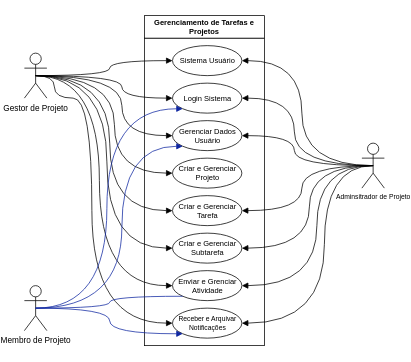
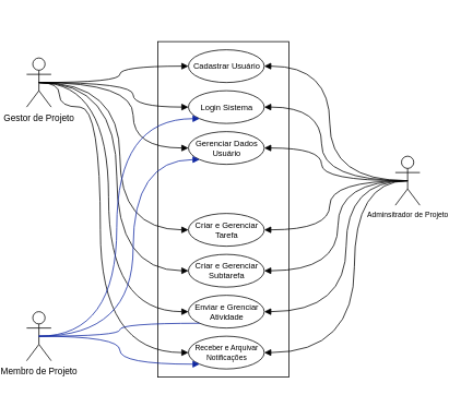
  <mxCell id="0" />
  <mxCell id="1" parent="0" />
  <mxCell id="2" value="&lt;font&gt;Membro de Projeto&lt;/font&gt;" style="shape=umlActor;verticalLabelPosition=bottom;verticalAlign=top;html=1;fontSize=11;" vertex="1" parent="1"><mxGeometry x="20" y="380" width="30" height="60" as="geometry" /></mxCell>
  <mxCell id="3" value="&lt;font&gt;Gestor de Projeto&lt;/font&gt;" style="shape=umlActor;verticalLabelPosition=bottom;verticalAlign=top;html=1;fontSize=11;" vertex="1" parent="1"><mxGeometry x="20" y="70" width="30" height="60" as="geometry" /></mxCell>
  <mxCell id="4" value="&lt;font&gt;Adminsitrador de Projeto&lt;/font&gt;" style="shape=umlActor;verticalLabelPosition=bottom;verticalAlign=top;html=1;fontSize=9;" vertex="1" parent="1"><mxGeometry x="470" y="190" width="30" height="60" as="geometry" /></mxCell>
  <mxCell id="5" value="" style="rounded=0;whiteSpace=wrap;html=1;" vertex="1" parent="1"><mxGeometry x="180" y="50" width="160" height="410" as="geometry" /></mxCell>
- <mxCell id="6" value="&lt;font&gt;Sistema Usuário&lt;/font&gt;" style="ellipse;whiteSpace=wrap;html=1;fontSize=10;" vertex="1" parent="1"><mxGeometry x="217.5" y="60" width="92.5" height="40" as="geometry" /></mxCell>
+ <mxCell id="6" value="&lt;font&gt;Cadastrar Usuário&lt;/font&gt;" style="ellipse;whiteSpace=wrap;html=1;fontSize=10;" vertex="1" parent="1"><mxGeometry x="217.5" y="60" width="92.5" height="40" as="geometry" /></mxCell>
  <mxCell id="7" value="&lt;font&gt;Login Sistema&lt;/font&gt;" style="ellipse;whiteSpace=wrap;html=1;fontSize=10;" vertex="1" parent="1"><mxGeometry x="217.5" y="110" width="92.5" height="40" as="geometry" /></mxCell>
- <mxCell id="8" value="Criar e Gerenciar&lt;div&gt;Projeto&lt;/div&gt;" style="ellipse;whiteSpace=wrap;html=1;fontSize=10;" vertex="1" parent="1"><mxGeometry x="217.5" y="210" width="92.5" height="40" as="geometry" /></mxCell>
  <mxCell id="9" value="Criar e Gerenciar&lt;div&gt;Tarefa&lt;/div&gt;" style="ellipse;whiteSpace=wrap;html=1;fontSize=10;" vertex="1" parent="1"><mxGeometry x="217.5" y="260" width="92.5" height="40" as="geometry" /></mxCell>
  <mxCell id="10" value="Gerenciar Dados&lt;div&gt;Usuário&lt;/div&gt;" style="ellipse;whiteSpace=wrap;html=1;fontSize=10;" vertex="1" parent="1"><mxGeometry x="217.5" y="160" width="92.5" height="40" as="geometry" /></mxCell>
  <mxCell id="11" value="Criar e Gerenciar&lt;div&gt;Subtarefa&lt;/div&gt;" style="ellipse;whiteSpace=wrap;html=1;fontSize=10;" vertex="1" parent="1"><mxGeometry x="217.5" y="310" width="92.5" height="40" as="geometry" /></mxCell>
  <mxCell id="12" value="Enviar e Grenciar Atividade" style="ellipse;whiteSpace=wrap;html=1;fontSize=10;" vertex="1" parent="1"><mxGeometry x="217.5" y="360" width="92.5" height="40" as="geometry" /></mxCell>
  <mxCell id="13" value="Receber e Arquivar Notificações" style="ellipse;whiteSpace=wrap;html=1;fontSize=9;" vertex="1" parent="1"><mxGeometry x="217.5" y="410" width="92.5" height="40" as="geometry" /></mxCell>
- <mxCell id="14" value="Gerenciamento de Tarefas e Projetos" style="rounded=0;whiteSpace=wrap;html=1;fontSize=10;fontStyle=1" vertex="1" parent="1"><mxGeometry x="180" y="20" width="160" height="30" as="geometry" /></mxCell>
  <mxCell id="15" value="" style="endArrow=block;endFill=1;html=1;edgeStyle=orthogonalEdgeStyle;align=left;verticalAlign=top;entryX=0;entryY=0.5;entryDx=0;entryDy=0;exitX=0.5;exitY=0.5;exitDx=0;exitDy=0;exitPerimeter=0;curved=1;" edge="1" parent="1" source="3" target="6"><mxGeometry x="-1" relative="1" as="geometry"><mxPoint x="210" y="140" as="sourcePoint" /><mxPoint x="370" y="140" as="targetPoint" /></mxGeometry></mxCell>
  <mxCell id="16" value="" style="endArrow=block;endFill=1;html=1;edgeStyle=orthogonalEdgeStyle;align=left;verticalAlign=top;entryX=0;entryY=0.5;entryDx=0;entryDy=0;exitX=0.5;exitY=0.5;exitDx=0;exitDy=0;exitPerimeter=0;curved=1;" edge="1" parent="1" source="3" target="7"><mxGeometry x="-1" relative="1" as="geometry"><mxPoint x="142" y="130" as="sourcePoint" /><mxPoint x="245" y="110" as="targetPoint" /><Array as="points"><mxPoint x="150" y="100" /><mxPoint x="150" y="130" /></Array></mxGeometry></mxCell>
  <mxCell id="17" value="" style="endArrow=block;endFill=1;html=1;edgeStyle=orthogonalEdgeStyle;align=left;verticalAlign=top;entryX=0;entryY=0.5;entryDx=0;entryDy=0;exitX=0.5;exitY=0.5;exitDx=0;exitDy=0;exitPerimeter=0;curved=1;" edge="1" parent="1" source="3" target="10"><mxGeometry x="-1" relative="1" as="geometry"><mxPoint x="125" y="110" as="sourcePoint" /><mxPoint x="228" y="140" as="targetPoint" /><Array as="points"><mxPoint x="150" y="100" /><mxPoint x="150" y="180" /></Array></mxGeometry></mxCell>
- <mxCell id="18" value="" style="endArrow=block;endFill=1;html=1;edgeStyle=orthogonalEdgeStyle;align=left;verticalAlign=top;entryX=0;entryY=0.5;entryDx=0;entryDy=0;exitX=0.5;exitY=0.5;exitDx=0;exitDy=0;exitPerimeter=0;curved=1;" edge="1" parent="1" source="3" target="8"><mxGeometry x="-1" relative="1" as="geometry"><mxPoint x="125" y="110" as="sourcePoint" /><mxPoint x="228" y="190" as="targetPoint" /><Array as="points"><mxPoint x="140" y="100" /><mxPoint x="140" y="230" /></Array></mxGeometry></mxCell>
  <mxCell id="19" value="" style="endArrow=block;endFill=1;html=1;edgeStyle=orthogonalEdgeStyle;align=left;verticalAlign=top;entryX=0;entryY=0.5;entryDx=0;entryDy=0;exitX=0.5;exitY=0.5;exitDx=0;exitDy=0;exitPerimeter=0;curved=1;" edge="1" parent="1" source="3" target="9"><mxGeometry x="-1" relative="1" as="geometry"><mxPoint x="125" y="110" as="sourcePoint" /><mxPoint x="228" y="240" as="targetPoint" /></mxGeometry></mxCell>
  <mxCell id="20" value="" style="endArrow=block;endFill=1;html=1;edgeStyle=orthogonalEdgeStyle;align=left;verticalAlign=top;exitX=0.5;exitY=0.5;exitDx=0;exitDy=0;exitPerimeter=0;entryX=0;entryY=0.5;entryDx=0;entryDy=0;curved=1;" edge="1" parent="1" source="3" target="11"><mxGeometry x="-1" relative="1" as="geometry"><mxPoint x="125" y="110" as="sourcePoint" /><mxPoint x="228" y="290" as="targetPoint" /><Array as="points"><mxPoint x="130" y="100" /><mxPoint x="130" y="330" /></Array></mxGeometry></mxCell>
  <mxCell id="21" value="" style="endArrow=block;endFill=1;html=1;align=left;verticalAlign=top;exitX=0.5;exitY=0.5;exitDx=0;exitDy=0;exitPerimeter=0;entryX=0;entryY=0.5;entryDx=0;entryDy=0;edgeStyle=orthogonalEdgeStyle;elbow=vertical;curved=1;" edge="1" parent="1" source="3" target="12"><mxGeometry x="-1" relative="1" as="geometry"><mxPoint x="125" y="110" as="sourcePoint" /><mxPoint x="228" y="340" as="targetPoint" /><Array as="points"><mxPoint x="120" y="100" /><mxPoint x="120" y="380" /></Array></mxGeometry></mxCell>
  <mxCell id="22" value="" style="endArrow=block;endFill=1;html=1;align=left;verticalAlign=top;exitX=0.5;exitY=0.5;exitDx=0;exitDy=0;exitPerimeter=0;edgeStyle=orthogonalEdgeStyle;elbow=vertical;curved=1;entryX=0;entryY=0.5;entryDx=0;entryDy=0;" edge="1" parent="1" source="3" target="13"><mxGeometry x="-1" relative="1" as="geometry"><mxPoint x="20" y="150" as="sourcePoint" /><mxPoint x="203" y="430.032" as="targetPoint" /><Array as="points"><mxPoint x="60" y="100" /><mxPoint x="60" y="130" /><mxPoint x="110" y="130" /><mxPoint x="110" y="430" /></Array></mxGeometry></mxCell>
  <mxCell id="23" value="" style="endArrow=block;endFill=1;html=1;edgeStyle=orthogonalEdgeStyle;align=left;verticalAlign=top;exitX=0.5;exitY=0.5;exitDx=0;exitDy=0;exitPerimeter=0;curved=1;entryX=0;entryY=1;entryDx=0;entryDy=0;strokeColor=light-dark(#0e26a0, #ededed);" edge="1" parent="1" source="2" target="13"><mxGeometry x="-1" relative="1" as="geometry"><mxPoint x="70" y="360" as="sourcePoint" /><mxPoint x="230" y="360" as="targetPoint" /></mxGeometry></mxCell>
  <mxCell id="24" value="" style="endArrow=none;endFill=1;html=1;edgeStyle=orthogonalEdgeStyle;align=left;verticalAlign=top;exitX=0.5;exitY=0.5;exitDx=0;exitDy=0;exitPerimeter=0;curved=1;entryX=0;entryY=1;entryDx=0;entryDy=0;strokeColor=light-dark(#0e26a0, #ededed);" edge="1" parent="1" source="2" target="12"><mxGeometry x="-1" relative="1" as="geometry"><mxPoint x="45" y="420" as="sourcePoint" /><mxPoint x="241" y="454" as="targetPoint" /></mxGeometry></mxCell>
  <mxCell id="25" value="" style="endArrow=block;endFill=1;html=1;edgeStyle=orthogonalEdgeStyle;align=left;verticalAlign=top;exitX=0.5;exitY=0.5;exitDx=0;exitDy=0;exitPerimeter=0;curved=1;entryX=0;entryY=1;entryDx=0;entryDy=0;strokeColor=light-dark(#0e26a0, #ededed);" edge="1" parent="1" source="2" target="10"><mxGeometry x="-1" relative="1" as="geometry"><mxPoint x="45" y="420" as="sourcePoint" /><mxPoint x="241" y="404" as="targetPoint" /><Array as="points"><mxPoint x="150" y="410" /><mxPoint x="150" y="194" /></Array></mxGeometry></mxCell>
  <mxCell id="26" value="" style="endArrow=block;endFill=1;html=1;edgeStyle=orthogonalEdgeStyle;align=left;verticalAlign=top;exitX=0.5;exitY=0.5;exitDx=0;exitDy=0;exitPerimeter=0;curved=1;entryX=0;entryY=1;entryDx=0;entryDy=0;strokeColor=light-dark(#0e26a0, #ededed);" edge="1" parent="1" source="2" target="7"><mxGeometry x="-1" relative="1" as="geometry"><mxPoint x="49" y="409.97" as="sourcePoint" /><mxPoint x="245" y="193.97" as="targetPoint" /><Array as="points"><mxPoint x="130" y="410" /><mxPoint x="130" y="144" /></Array></mxGeometry></mxCell>
  <mxCell id="27" value="" style="endArrow=block;endFill=1;html=1;edgeStyle=orthogonalEdgeStyle;align=left;verticalAlign=top;exitX=0.5;exitY=0.5;exitDx=0;exitDy=0;exitPerimeter=0;entryX=1;entryY=0.5;entryDx=0;entryDy=0;curved=1;" edge="1" parent="1" source="4" target="6"><mxGeometry x="-1" relative="1" as="geometry"><mxPoint x="390" y="160" as="sourcePoint" /><mxPoint x="550" y="160" as="targetPoint" /></mxGeometry></mxCell>
  <mxCell id="28" value="" style="endArrow=block;endFill=1;html=1;edgeStyle=orthogonalEdgeStyle;align=left;verticalAlign=top;exitX=0.5;exitY=0.5;exitDx=0;exitDy=0;exitPerimeter=0;entryX=1;entryY=0.5;entryDx=0;entryDy=0;curved=1;" edge="1" parent="1" source="4" target="7"><mxGeometry x="-1" relative="1" as="geometry"><mxPoint x="495" y="230" as="sourcePoint" /><mxPoint x="320" y="90" as="targetPoint" /><Array as="points"><mxPoint x="380" y="220" /><mxPoint x="380" y="130" /></Array></mxGeometry></mxCell>
  <mxCell id="29" value="" style="endArrow=block;endFill=1;html=1;edgeStyle=orthogonalEdgeStyle;align=left;verticalAlign=top;entryX=1;entryY=0.5;entryDx=0;entryDy=0;curved=1;" edge="1" parent="1" target="10"><mxGeometry x="-1" relative="1" as="geometry"><mxPoint x="480" y="220" as="sourcePoint" /><mxPoint x="320" y="140" as="targetPoint" /><Array as="points"><mxPoint x="380" y="220" /><mxPoint x="380" y="180" /></Array></mxGeometry></mxCell>
  <mxCell id="30" value="" style="endArrow=block;endFill=1;html=1;edgeStyle=orthogonalEdgeStyle;align=left;verticalAlign=top;entryX=1;entryY=0.5;entryDx=0;entryDy=0;curved=1;exitX=0.5;exitY=0.5;exitDx=0;exitDy=0;exitPerimeter=0;" edge="1" parent="1" source="4" target="9"><mxGeometry x="-1" relative="1" as="geometry"><mxPoint x="490" y="230" as="sourcePoint" /><mxPoint x="320" y="190" as="targetPoint" /><Array as="points"><mxPoint x="390" y="220" /><mxPoint x="390" y="280" /></Array></mxGeometry></mxCell>
  <mxCell id="31" value="" style="endArrow=block;endFill=1;html=1;edgeStyle=orthogonalEdgeStyle;align=left;verticalAlign=top;entryX=1;entryY=0.5;entryDx=0;entryDy=0;curved=1;exitX=0.5;exitY=0.5;exitDx=0;exitDy=0;exitPerimeter=0;" edge="1" parent="1" source="4" target="11"><mxGeometry x="-1" relative="1" as="geometry"><mxPoint x="495" y="230" as="sourcePoint" /><mxPoint x="320" y="290" as="targetPoint" /><Array as="points"><mxPoint x="400" y="220" /><mxPoint x="400" y="330" /></Array></mxGeometry></mxCell>
  <mxCell id="32" value="" style="endArrow=block;endFill=1;html=1;edgeStyle=orthogonalEdgeStyle;align=left;verticalAlign=top;entryX=1;entryY=0.5;entryDx=0;entryDy=0;curved=1;exitX=0.5;exitY=0.5;exitDx=0;exitDy=0;exitPerimeter=0;" edge="1" parent="1" source="4" target="12"><mxGeometry x="-1" relative="1" as="geometry"><mxPoint x="495" y="230" as="sourcePoint" /><mxPoint x="320" y="340" as="targetPoint" /><Array as="points"><mxPoint x="410" y="220" /><mxPoint x="410" y="380" /></Array></mxGeometry></mxCell>
  <mxCell id="33" value="" style="endArrow=block;endFill=1;html=1;edgeStyle=orthogonalEdgeStyle;align=left;verticalAlign=top;entryX=1;entryY=0.5;entryDx=0;entryDy=0;curved=1;exitX=0.5;exitY=0.5;exitDx=0;exitDy=0;exitPerimeter=0;" edge="1" parent="1" source="4" target="13"><mxGeometry x="-1" relative="1" as="geometry"><mxPoint x="500" y="260" as="sourcePoint" /><mxPoint x="325" y="420" as="targetPoint" /><Array as="points"><mxPoint x="420" y="220" /><mxPoint x="420" y="430" /></Array></mxGeometry></mxCell>
